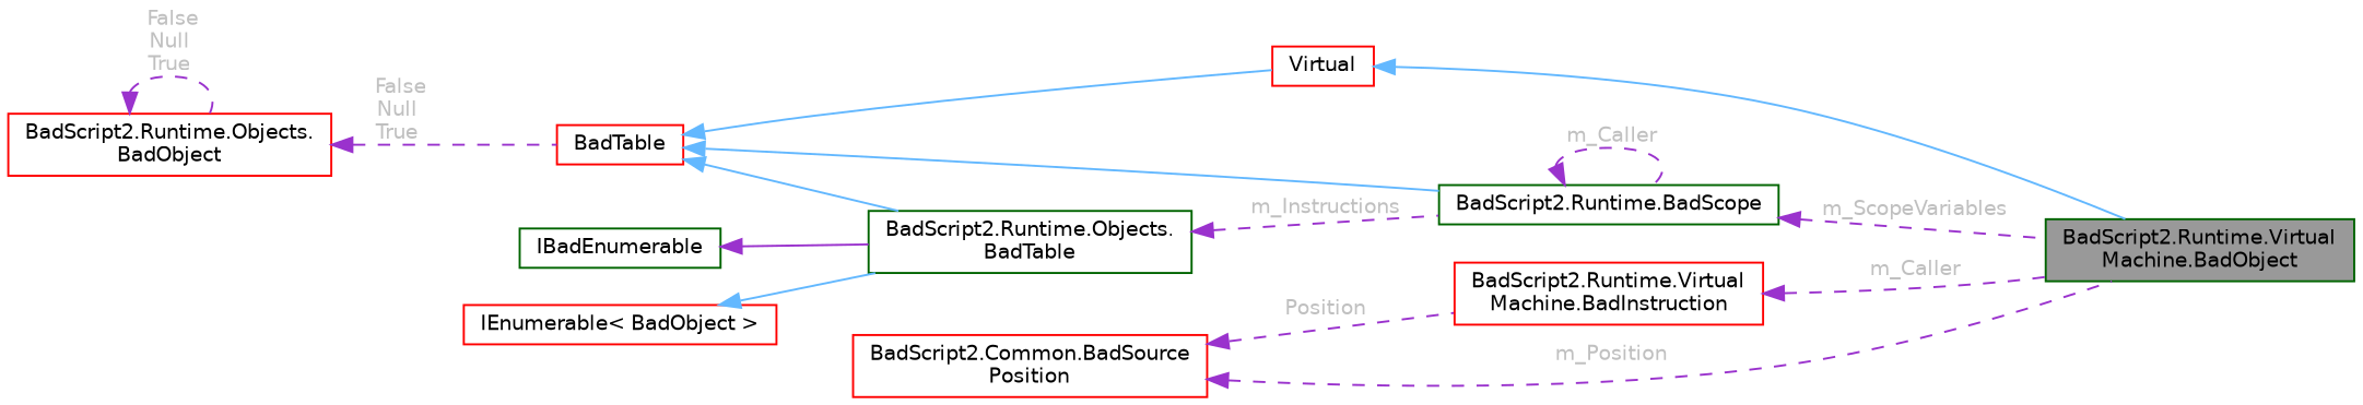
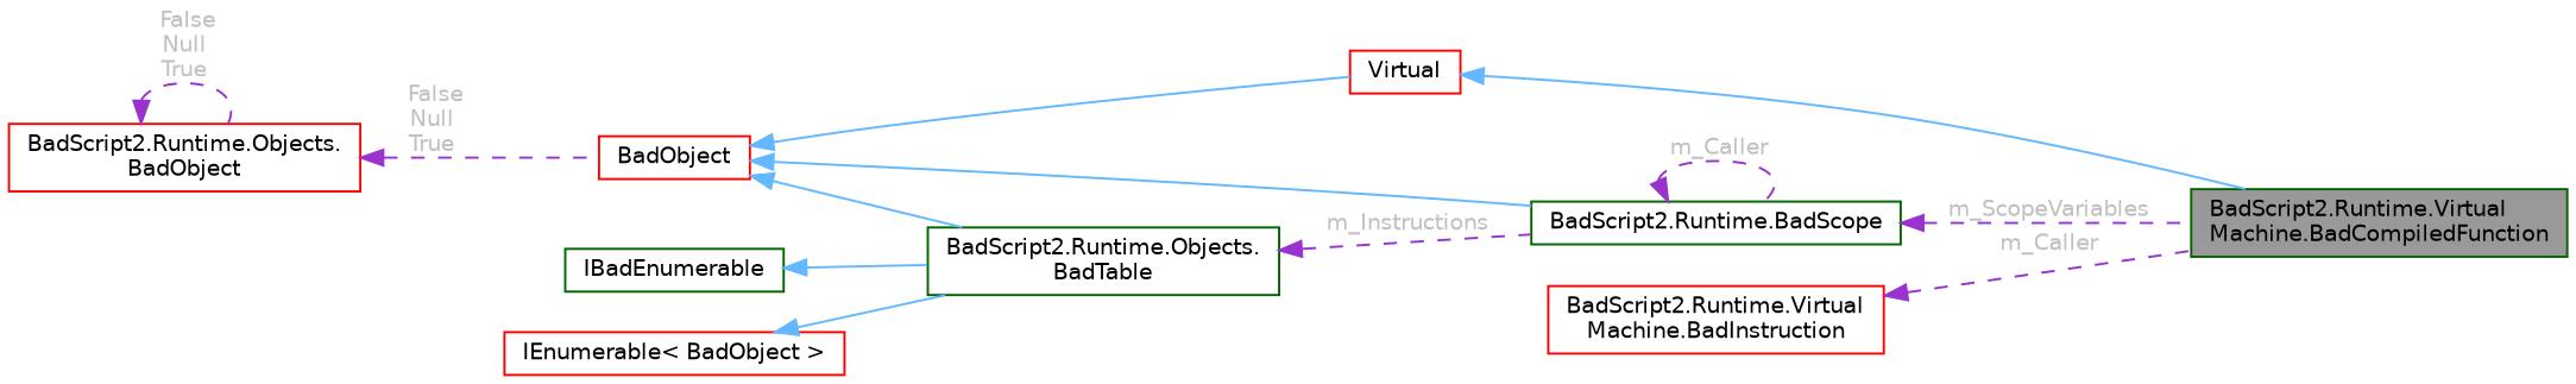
  digraph {
    rankdir=LR
    node [color=red fillcolor=white fontname=Helvetica fontsize=10 shape=box style=filled]
    edge [color=darkorchid3 dir=back fontname=Helvetica fontsize=10 labelfontname=Helvetica labelfontsize=10 style=dashed fontcolor=grey]
-   n1 [color=darkgreen fillcolor=grey60 fontcolor=black height=0.2 label="BadScript2.Runtime.Virtual\lMachine.BadObject" width=0.4]
+   n1 [color=darkgreen fillcolor=grey60 fontcolor=black height=0.2 label="BadScript2.Runtime.Virtual\lMachine.BadCompiledFunction" width=0.4]
    n2 [height=0.2 label=Virtual width=0.4]
-   n3 [height=0.2 label=BadTable width=0.4]
+   n3 [height=0.2 label=BadObject width=0.4]
    n4 [color=darkgreen height=0.2 label="BadScript2.Runtime.BadScope" width=0.4]
    n5 [color=darkgreen height=0.2 label="BadScript2.Runtime.Objects.\lBadTable" width=0.4]
    n6 [height=0.2 label="BadScript2.Runtime.Objects.\lBadObject" width=0.4]
    n7 [height=0.2 label="BadScript2.Runtime.Virtual\lMachine.BadInstruction" width=0.4]
-   n8 [height=0.2 label="BadScript2.Common.BadSource\lPosition" width=0.4]
    n9 [color=darkgreen height=0.2 label=IBadEnumerable width=0.4]
    n10 [height=0.2 label="IEnumerable\< BadObject \>" width=0.4]
    n2 -> n1 [color=steelblue1 style=solid fontcolor=""]
    n3 -> n2 [color=steelblue1 style=solid fontcolor=""]
    n3 -> n4 [color=steelblue1 style=solid fontcolor=""]
    n3 -> n5 [color=steelblue1 style=solid fontcolor=""]
    n4 -> n1 [label=" m_ScopeVariables"]
    n4 -> n4 [label=" m_Caller"]
    n5 -> n4 [label=" m_Instructions"]
    n6 -> n3 [label=" False\nNull\nTrue"]
    n6 -> n6 [label=" False\nNull\nTrue"]
    n7 -> n1 [label=" m_Caller"]
-   n8 -> n1 [label=" m_Position"]
-   n8 -> n7 [label=" Position"]
-   n9 -> n5 [style=solid fontcolor=""]
+   n9 -> n5 [color=steelblue1 style=solid fontcolor=""]
    n10 -> n5 [color=steelblue1 style=solid fontcolor=""]
  }
